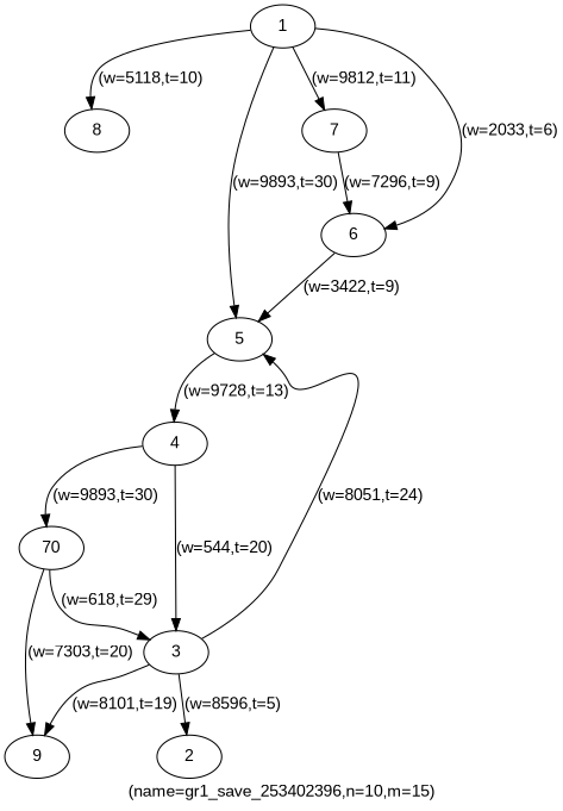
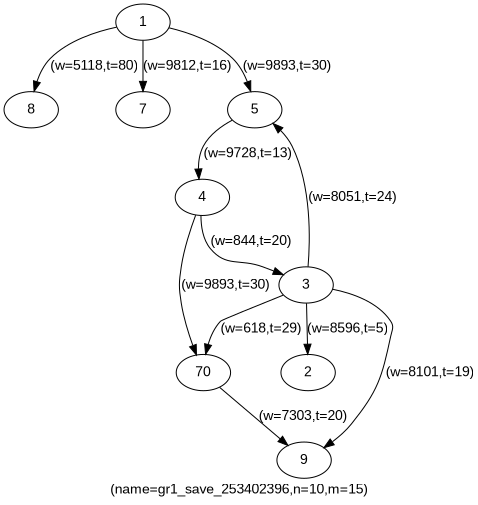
  digraph {
    fontname="Liberation Sans"
    label="(name=gr1_save_253402396,n=10,m=15)"
    node [fontname="Liberation Sans"]
    edge [fontname="Liberation Sans"]
    n1 [label=1]
    n2 [label=8]
    n3 [label=7]
    n4 [label=5]
-   n5 [label=6]
    n6 [label=4]
    n7 [label=3]
    n8 [label=70]
    n9 [label=2]
    n10 [label=9]
-   n1 -> n2 [label="(w=5118,t=10)"]
-   n1 -> n3 [label="(w=9812,t=11)"]
+   n1 -> n2 [label="(w=5118,t=80)"]
+   n1 -> n3 [label="(w=9812,t=16)"]
    n1 -> n4 [label="(w=9893,t=30)"]
-   n1 -> n5 [label="(w=2033,t=6)"]
-   n3 -> n5 [label="(w=7296,t=9)"]
    n4 -> n6 [label="(w=9728,t=13)"]
-   n5 -> n4 [label="(w=3422,t=9)"]
-   n6 -> n7 [label="(w=544,t=20)"]
+   n6 -> n7 [label="(w=844,t=20)"]
    n6 -> n8 [label="(w=9893,t=30)"]
    n7 -> n4 [label="(w=8051,t=24)"]
-   n8 -> n7 [label="(w=618,t=29)"]
+   n7 -> n8 [label="(w=618,t=29)"]
    n7 -> n9 [label="(w=8596,t=5)"]
    n7 -> n10 [label="(w=8101,t=19)"]
    n8 -> n10 [label="(w=7303,t=20)"]
  }
